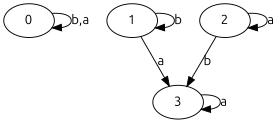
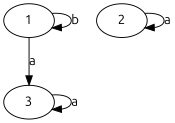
  digraph {
    d2tdocpreamble="\usetikzlibrary{automata}"
    d2tfigpreamble="\tikzstyle{every state}= [ draw=blue!50,very thick,fill=blue!20]  \tikzstyle{auto}= [fill=white]"
    fontname=Ubuntu
    ranksep=0.5
    node [fontname=Ubuntu style=state]
    edge [fontname=Ubuntu lblstyle=auto topath="loop above"]
-   n1 [label=0]
    n2 [label=1 style="state, accepting"]
    n3 [label=3 style="state, initial"]
    n4 [label=2]
-   n1 -> n1 [label="b,a"]
    n2 -> n2 [label=b]
    n2 -> n3 [label=a topath="bend right"]
    n3 -> n3 [label=a]
-   n4 -> n3 [label=b topath="bend right"]
    n4 -> n4 [label=a]
  }
